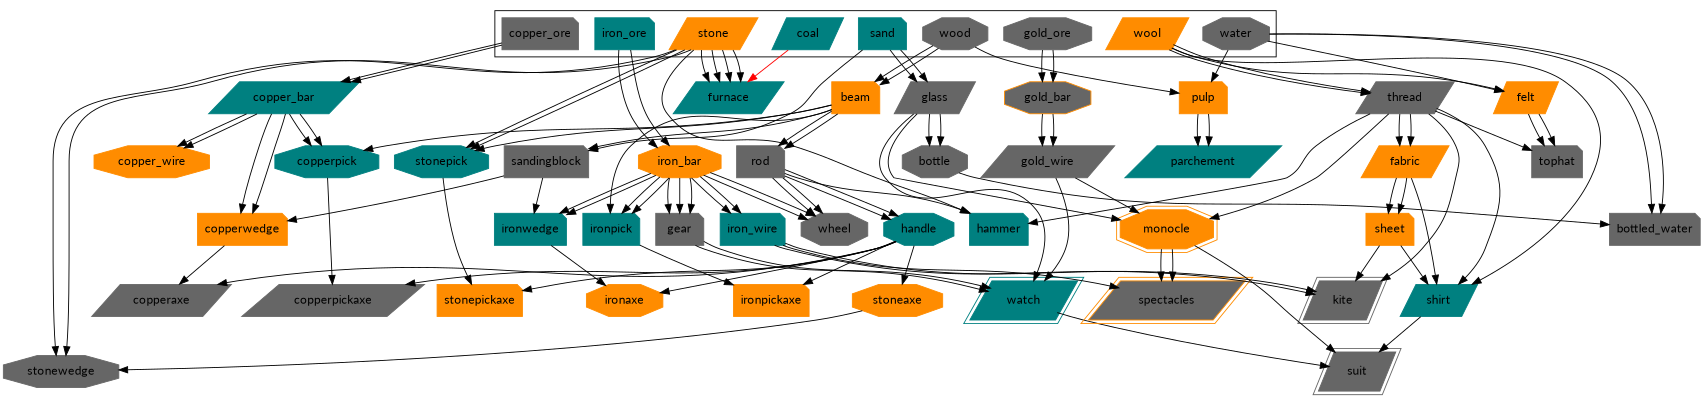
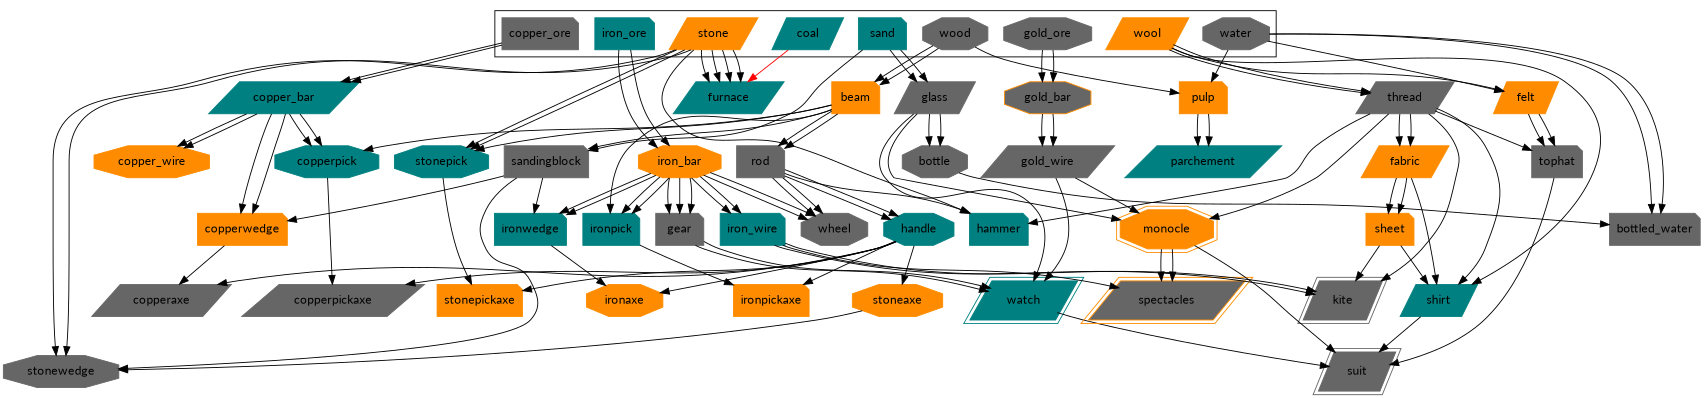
  digraph {
    fontname=Lato
    node [color=gray40 fontname=Lato shape=note style=filled]
    edge [fontname=Lato]
    wood [shape=octagon]
    sand [color=teal]
    stone [color=darkorange shape=parallelogram]
    iron_ore [color=teal]
    coal [color=teal shape=parallelogram]
    copper_ore
    gold_ore [shape=octagon]
    wool [color=darkorange shape=parallelogram]
    water [shape=octagon]
    beam [color=darkorange]
    pulp [color=darkorange]
    sandingblock
    glass [shape=parallelogram]
    stonepick [color=teal shape=octagon]
    hammer [color=teal]
    stonewedge [shape=octagon]
    furnace [color=teal shape=parallelogram]
    iron_bar [color=darkorange shape=octagon]
    copper_bar [color=teal shape=parallelogram]
    gold_bar [color=darkorange fillcolor=gray40 shape=octagon]
    thread [shape=parallelogram]
    shirt [color=teal shape=parallelogram]
    felt [color=darkorange shape=parallelogram]
    bottled_water
    rod
    copperpick [color=teal shape=octagon]
    ironpick [color=teal]
    parchement [color=teal shape=parallelogram]
    handle [color=teal shape=octagon]
    wheel [shape=octagon]
    copperwedge [color=darkorange]
    ironwedge [color=teal]
    stonepickaxe [color=darkorange]
    copperpickaxe [shape=parallelogram]
    ironpickaxe [color=darkorange]
    stoneaxe [color=darkorange shape=octagon]
    copperaxe [shape=parallelogram]
    ironaxe [color=darkorange shape=octagon]
    watch [color=teal peripheries=2 shape=parallelogram]
    monocle [color=darkorange peripheries=2 shape=octagon]
    bottle [shape=octagon]
    copper_wire [color=darkorange shape=octagon]
    gear
    iron_wire [color=teal]
    kite [peripheries=2 shape=parallelogram]
    spectacles [color=darkorange fillcolor=gray40 peripheries=2 shape=parallelogram]
    gold_wire [shape=parallelogram]
    suit [peripheries=2 shape=parallelogram]
    fabric [color=darkorange shape=parallelogram]
    tophat
    sheet [color=darkorange]
    subgraph cluster_1 {
      wood
      sand
      stone
      iron_ore
      coal
      copper_ore
      gold_ore
      wool
      water
    }
    wood -> beam
    wood -> beam
    wood -> pulp
    sand -> sandingblock
    sand -> glass
    sand -> glass
    stone -> stonepick
    stone -> stonepick
    stone -> hammer
    stone -> stonewedge
    stone -> stonewedge
    stone -> furnace
    stone -> furnace
    stone -> furnace
    stone -> furnace
    iron_ore -> iron_bar
    iron_ore -> iron_bar
    coal -> furnace [color=red]
    copper_ore -> copper_bar
    copper_ore -> copper_bar
    gold_ore -> gold_bar
    gold_ore -> gold_bar
    wool -> thread
    wool -> thread
    wool -> shirt
    wool -> felt
    water -> pulp
    water -> felt
    water -> bottled_water
    water -> bottled_water
    beam -> sandingblock
    beam -> stonepick
    beam -> rod
    beam -> rod
    beam -> copperpick
    beam -> ironpick
    pulp -> parchement
    pulp -> parchement
+   sandingblock -> stonewedge
    sandingblock -> copperwedge
    sandingblock -> ironwedge
    glass -> watch
    glass -> monocle
    glass -> bottle
    glass -> bottle
    stonepick -> stonepickaxe
    iron_bar -> ironpick
    iron_bar -> ironpick
    iron_bar -> wheel
    iron_bar -> wheel
    iron_bar -> ironwedge
    iron_bar -> ironwedge
    iron_bar -> gear
    iron_bar -> gear
    iron_bar -> gear
    iron_bar -> iron_wire
    iron_bar -> iron_wire
    copper_bar -> copperpick
    copper_bar -> copperpick
    copper_bar -> copperwedge
    copper_bar -> copperwedge
    copper_bar -> copper_wire
    copper_bar -> copper_wire
    gold_bar -> gold_wire
    gold_bar -> gold_wire
    thread -> hammer
    thread -> shirt
    thread -> monocle
    thread -> kite
    thread -> fabric
    thread -> fabric
    thread -> tophat
    shirt -> suit
    felt -> tophat
    felt -> tophat
    rod -> hammer
    rod -> handle
    rod -> handle
    rod -> wheel
    rod -> wheel
    copperpick -> copperpickaxe
    ironpick -> ironpickaxe
    handle -> stonepickaxe
    handle -> copperpickaxe
    handle -> ironpickaxe
    handle -> stoneaxe
    handle -> copperaxe
    handle -> ironaxe
    copperwedge -> copperaxe
    ironwedge -> ironaxe
    stoneaxe -> stonewedge
    watch -> suit
    monocle -> spectacles
    monocle -> spectacles
    monocle -> suit
    bottle -> bottled_water
    gear -> watch
    gear -> watch
    iron_wire -> kite
    iron_wire -> kite
    iron_wire -> spectacles
    gold_wire -> watch
    gold_wire -> monocle
    fabric -> shirt
    fabric -> sheet
    fabric -> sheet
+   tophat -> suit
    sheet -> shirt
    sheet -> kite
  }
